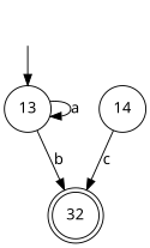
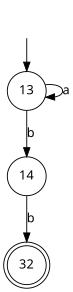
  digraph {
    fontname="Microsoft YaHei"
    rankdir=TB
    node [fontname="Microsoft YaHei" shape=circle]
    edge [fontname="Microsoft YaHei"]
    -1 [style=invis]
    13
    14
    n4 [label=32 shape=doublecircle]
    -1 -> 13
    13 -> 13 [label=a]
-   13 -> n4 [label=b]
-   14 -> n4 [label=c]
+   13 -> 14 [label=b]
+   14 -> n4 [label=b]
  }
